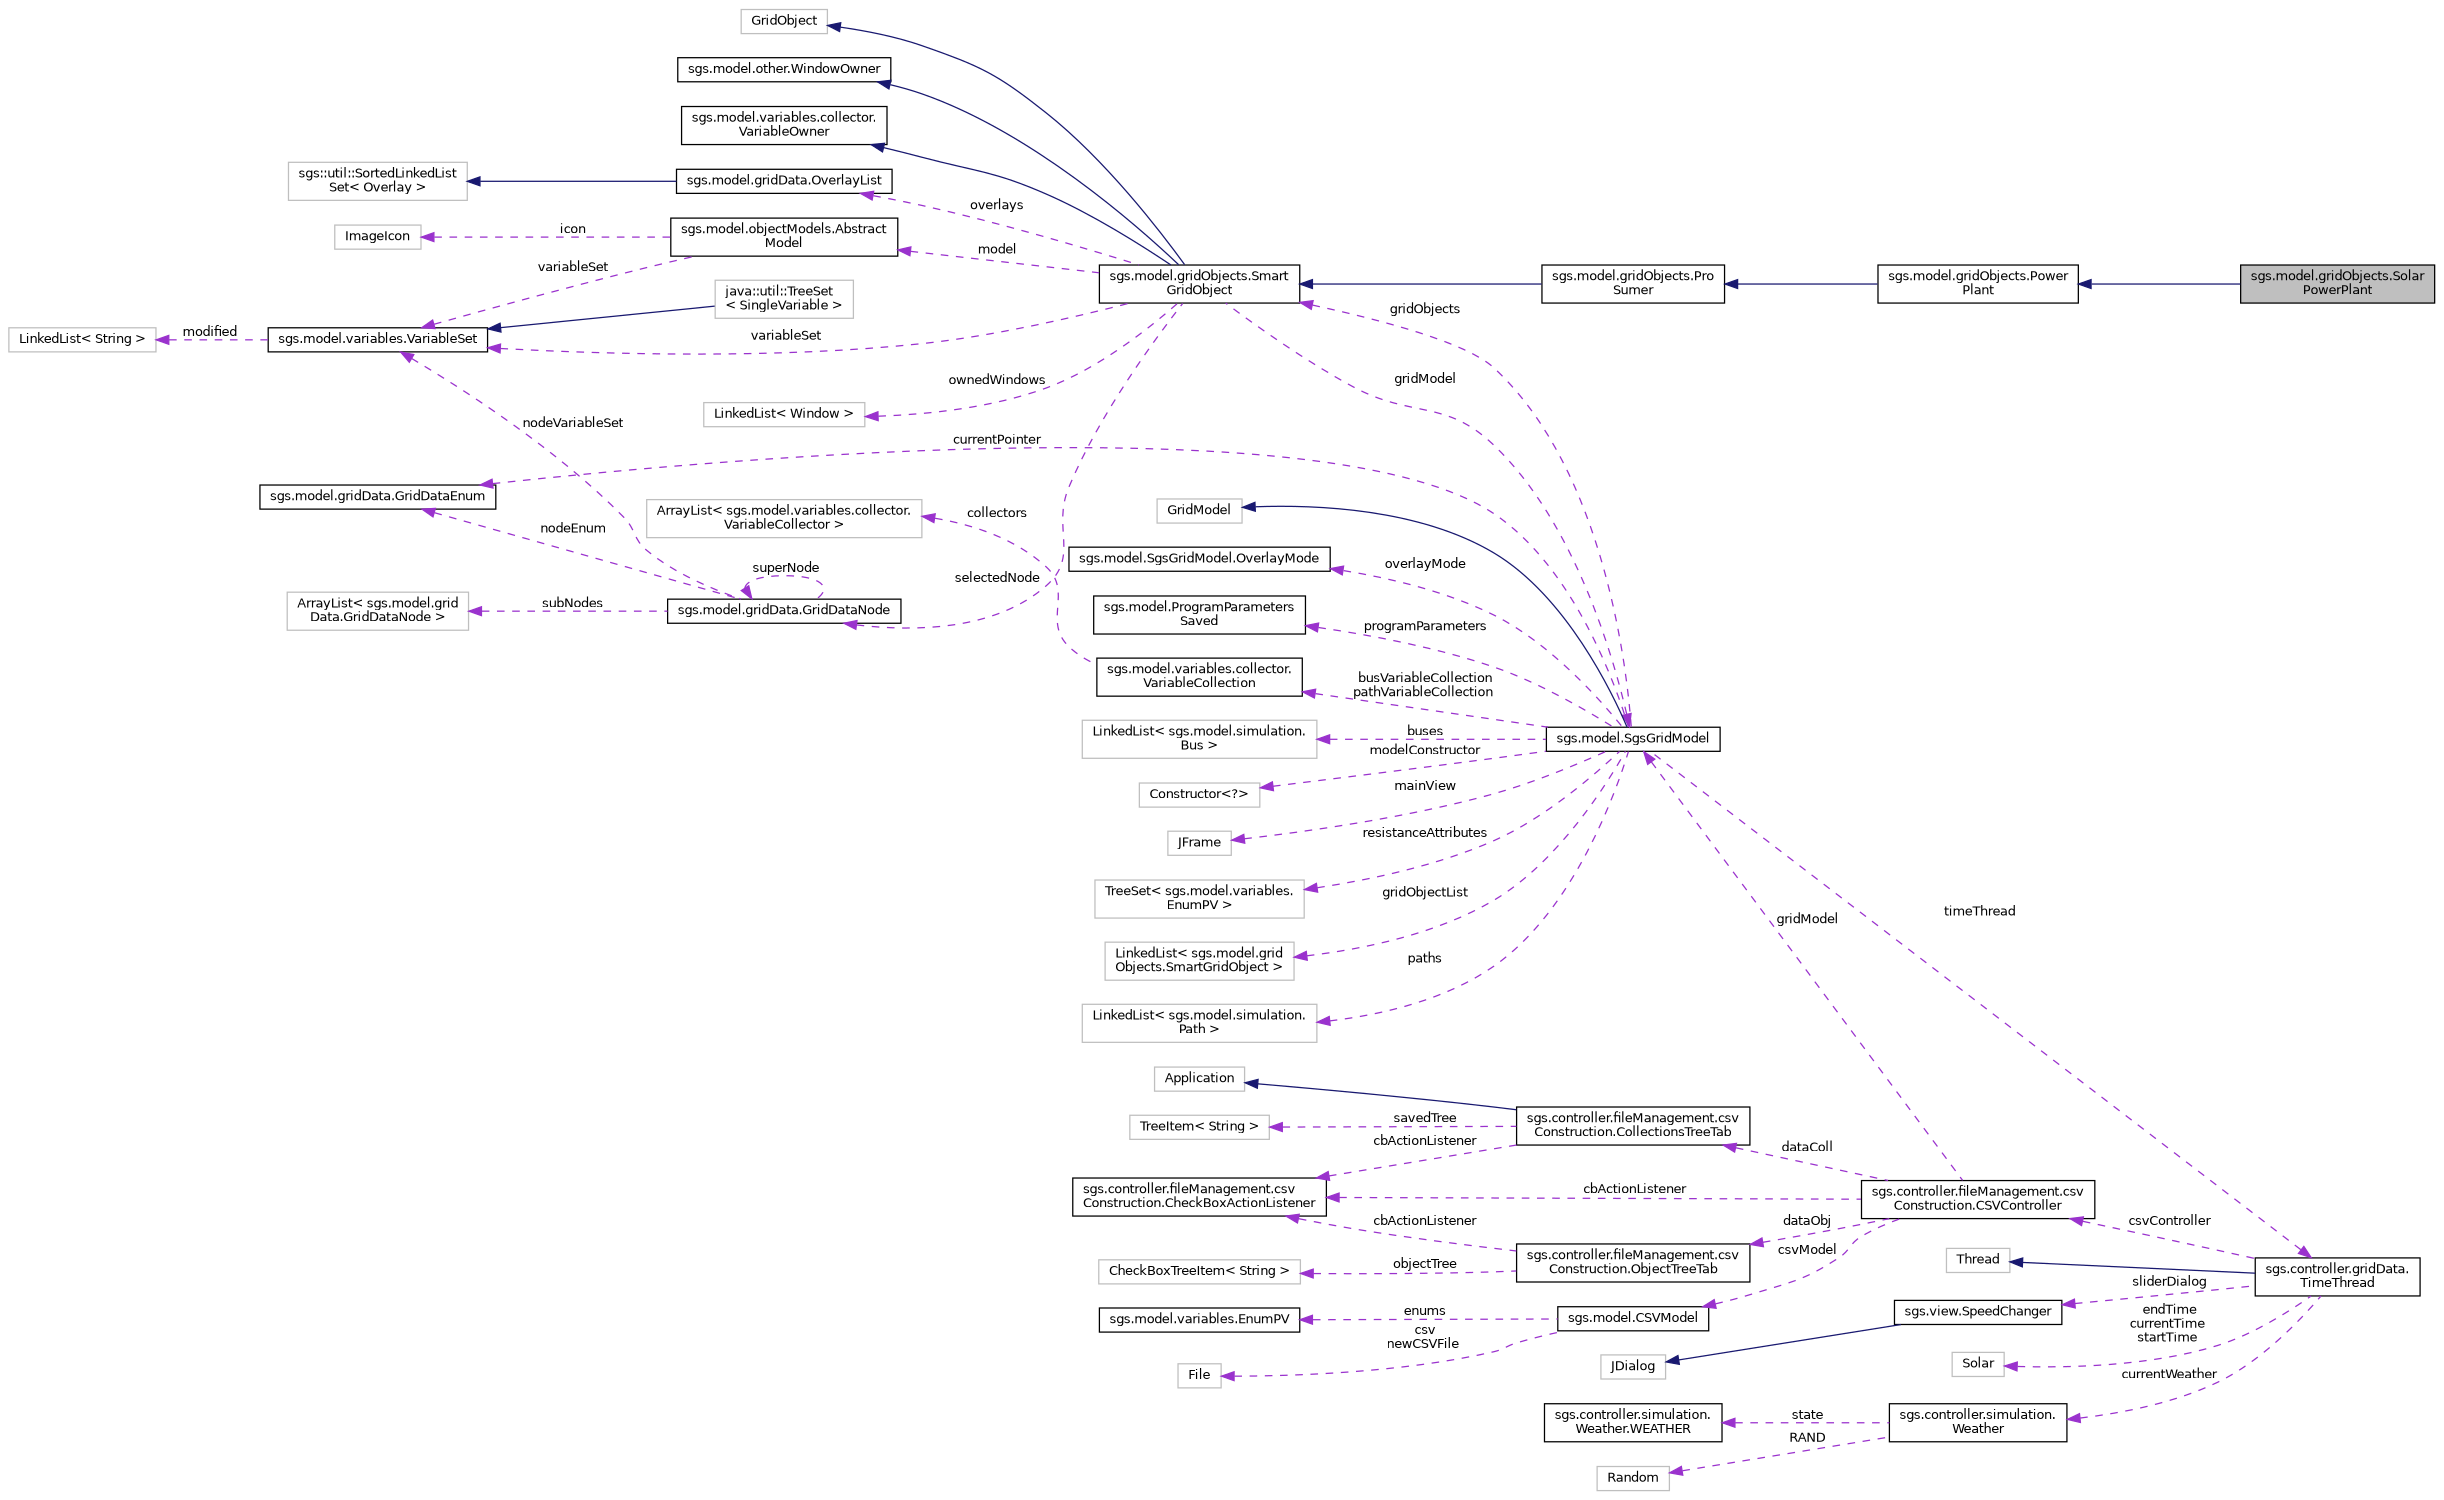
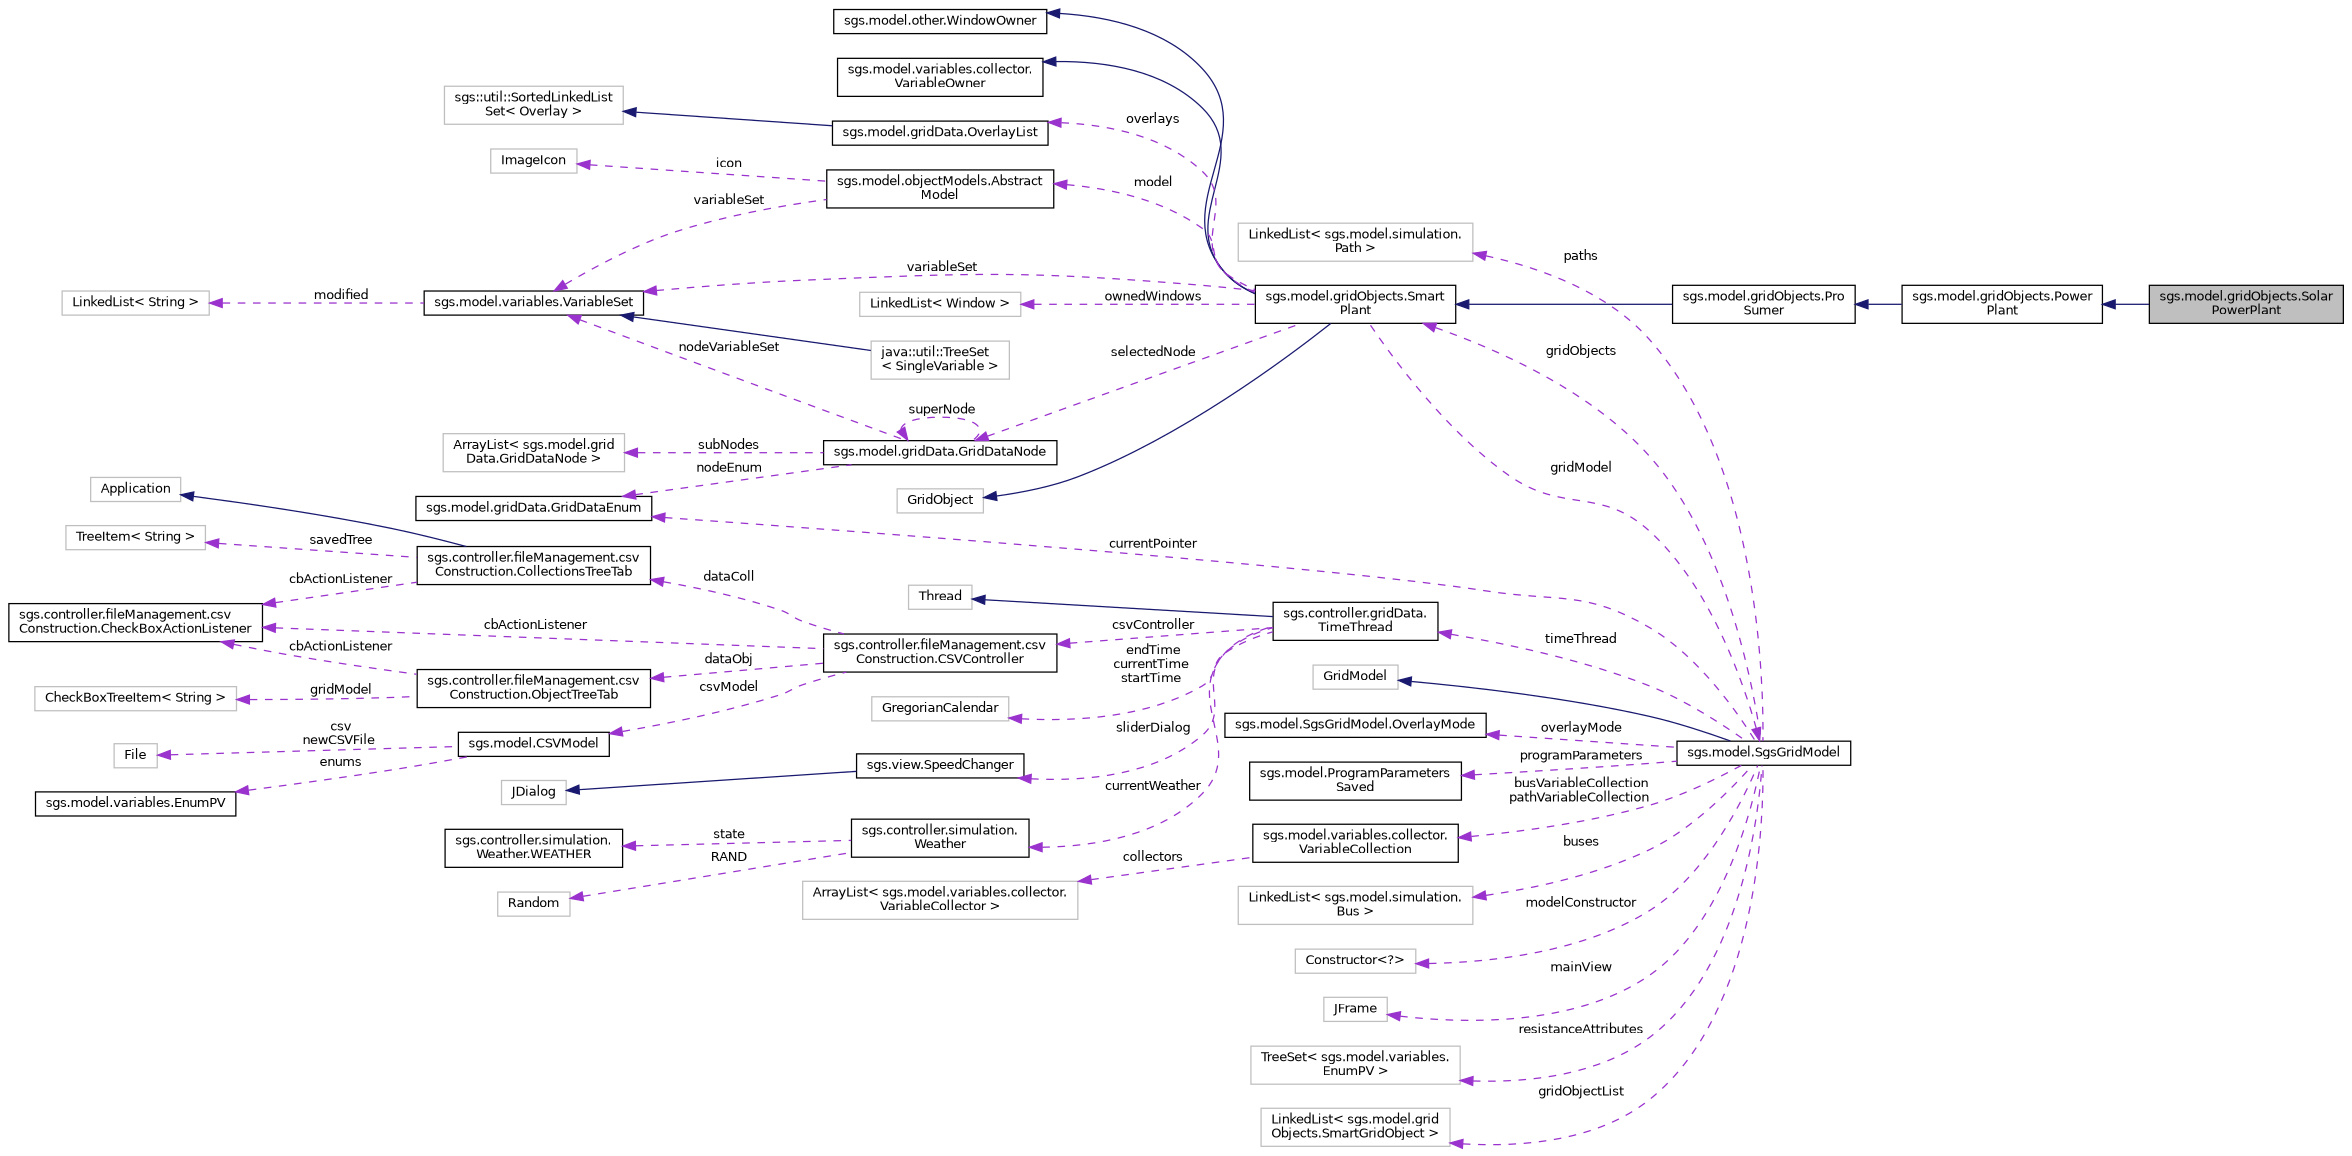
  digraph {
    rankdir=LR
    node [color=black fillcolor=white fontname=Helvetica fontsize=10 shape=record style=filled]
    edge [color=darkorchid3 dir=back fontname=Helvetica fontsize=10 labelfontname=Helvetica labelfontsize=10 style=dashed]
    n1 [fillcolor=grey75 fontcolor=black height=0.2 label="sgs.model.gridObjects.Solar\lPowerPlant" width=0.4]
    n2 [height=0.2 label="sgs.model.gridObjects.Power\lPlant" width=0.4]
    n3 [height=0.2 label="sgs.model.gridObjects.Pro\lSumer" width=0.4]
-   n4 [height=0.2 label="sgs.model.gridObjects.Smart\lGridObject" width=0.4]
+   n4 [height=0.2 label="sgs.model.gridObjects.Smart\lPlant" width=0.4]
    n5 [height=0.2 label="sgs.model.SgsGridModel" width=0.4]
    n6 [height=0.2 label="sgs.controller.fileManagement.csv\lConstruction.CSVController" width=0.4]
    n7 [color=grey75 height=0.2 label=GridObject width=0.4]
    n8 [height=0.2 label="sgs.model.other.WindowOwner" width=0.4]
    n9 [height=0.2 label="sgs.model.variables.collector.\lVariableOwner" width=0.4]
    n10 [height=0.2 label="sgs.model.gridData.OverlayList" width=0.4]
    n11 [color=grey75 height=0.2 label="sgs::util::SortedLinkedList\lSet\< Overlay \>" width=0.4]
    n12 [height=0.2 label="sgs.model.objectModels.Abstract\lModel" width=0.4]
    n13 [color=grey75 height=0.2 label=ImageIcon width=0.4]
    n14 [height=0.2 label="sgs.model.variables.VariableSet" width=0.4]
    n15 [height=0.2 label="sgs.model.gridData.GridDataNode" width=0.4]
    n16 [color=grey75 height=0.2 label="java::util::TreeSet\l\< SingleVariable \>" width=0.4]
    n17 [color=grey75 height=0.2 label="LinkedList\< String \>" width=0.4]
    n18 [height=0.2 label="sgs.model.gridData.GridDataEnum" width=0.4]
    n19 [color=grey75 height=0.2 label="ArrayList\< sgs.model.grid\lData.GridDataNode \>" width=0.4]
    n20 [height=0.2 label="sgs.controller.gridData.\lTimeThread" width=0.4]
    n21 [color=grey75 height=0.2 label=GridModel width=0.4]
    n22 [height=0.2 label="sgs.model.SgsGridModel.OverlayMode" width=0.4]
    n23 [height=0.2 label="sgs.model.ProgramParameters\lSaved" width=0.4]
    n24 [height=0.2 label="sgs.model.variables.collector.\lVariableCollection" width=0.4]
    n25 [color=grey75 height=0.2 label="ArrayList\< sgs.model.variables.collector.\lVariableCollector \>" width=0.4]
    n26 [color=grey75 height=0.2 label="LinkedList\< sgs.model.simulation.\lBus \>" width=0.4]
    n27 [color=grey75 height=0.2 label="Constructor\<?\>" width=0.4]
    n28 [color=grey75 height=0.2 label=JFrame width=0.4]
    n29 [color=grey75 height=0.2 label="TreeSet\< sgs.model.variables.\lEnumPV \>" width=0.4]
    n30 [color=grey75 height=0.2 label=Thread width=0.4]
    n31 [height=0.2 label="sgs.controller.fileManagement.csv\lConstruction.CollectionsTreeTab" width=0.4]
    n32 [color=grey75 height=0.2 label=Application width=0.4]
    n33 [color=grey75 height=0.2 label="TreeItem\< String \>" width=0.4]
    n34 [height=0.2 label="sgs.controller.fileManagement.csv\lConstruction.CheckBoxActionListener" width=0.4]
    n35 [height=0.2 label="sgs.controller.fileManagement.csv\lConstruction.ObjectTreeTab" width=0.4]
    n36 [color=grey75 height=0.2 label="CheckBoxTreeItem\< String \>" width=0.4]
    n37 [height=0.2 label="sgs.model.CSVModel" width=0.4]
    n38 [height=0.2 label="sgs.model.variables.EnumPV" width=0.4]
    n39 [color=grey75 height=0.2 label=File width=0.4]
    n40 [height=0.2 label="sgs.view.SpeedChanger" width=0.4]
    n41 [color=grey75 height=0.2 label=JDialog width=0.4]
-   n42 [color=grey75 height=0.2 label=Solar width=0.4]
+   n42 [color=grey75 height=0.2 label=GregorianCalendar width=0.4]
    n43 [height=0.2 label="sgs.controller.simulation.\lWeather" width=0.4]
    n44 [height=0.2 label="sgs.controller.simulation.\lWeather.WEATHER" width=0.4]
    n45 [color=grey75 height=0.2 label=Random width=0.4]
    n46 [color=grey75 height=0.2 label="LinkedList\< sgs.model.grid\lObjects.SmartGridObject \>" width=0.4]
    n47 [color=grey75 height=0.2 label="LinkedList\< sgs.model.simulation.\lPath \>" width=0.4]
    n48 [color=grey75 height=0.2 label="LinkedList\< Window \>" width=0.4]
    n2 -> n1 [color=midnightblue style=solid]
    n3 -> n2 [color=midnightblue style=solid]
    n4 -> n3 [color=midnightblue style=solid]
    n4 -> n5 [label=" gridObjects"]
    n5 -> n4 [label=" gridModel"]
-   n5 -> n6 [label=" gridModel"]
    n6 -> n20 [label=" csvController"]
    n7 -> n4 [color=midnightblue style=solid]
    n8 -> n4 [color=midnightblue style=solid]
    n9 -> n4 [color=midnightblue style=solid]
    n10 -> n4 [label=" overlays"]
    n11 -> n10 [color=midnightblue style=solid]
    n12 -> n4 [label=" model"]
    n13 -> n12 [label=" icon"]
    n14 -> n4 [label=" variableSet"]
    n14 -> n12 [label=" variableSet"]
    n14 -> n15 [label=" nodeVariableSet"]
    n14 -> n16 [color=midnightblue style=solid]
    n15 -> n4 [label=" selectedNode"]
    n15 -> n15 [label=" superNode"]
    n17 -> n14 [label=" modified"]
    n18 -> n5 [label=" currentPointer"]
    n18 -> n15 [label=" nodeEnum"]
    n19 -> n15 [label=" subNodes"]
    n20 -> n5 [label=" timeThread"]
    n21 -> n5 [color=midnightblue style=solid]
    n22 -> n5 [label=" overlayMode"]
    n23 -> n5 [label=" programParameters"]
    n24 -> n5 [label=" busVariableCollection\npathVariableCollection"]
    n25 -> n24 [label=" collectors"]
    n26 -> n5 [label=" buses"]
    n27 -> n5 [label=" modelConstructor"]
    n28 -> n5 [label=" mainView"]
    n29 -> n5 [label=" resistanceAttributes"]
    n30 -> n20 [color=midnightblue style=solid]
    n31 -> n6 [label=" dataColl"]
    n32 -> n31 [color=midnightblue style=solid]
    n33 -> n31 [label=" savedTree"]
    n34 -> n6 [label=" cbActionListener"]
    n34 -> n31 [label=" cbActionListener"]
    n34 -> n35 [label=" cbActionListener"]
    n35 -> n6 [label=" dataObj"]
-   n36 -> n35 [label=" objectTree"]
+   n36 -> n35 [label=" gridModel"]
    n37 -> n6 [label=" csvModel"]
    n38 -> n37 [label=" enums"]
    n39 -> n37 [label=" csv\nnewCSVFile"]
    n40 -> n20 [label=" sliderDialog"]
    n41 -> n40 [color=midnightblue style=solid]
    n42 -> n20 [label=" endTime\ncurrentTime\nstartTime"]
    n43 -> n20 [label=" currentWeather"]
    n44 -> n43 [label=" state"]
    n45 -> n43 [label=" RAND"]
    n46 -> n5 [label=" gridObjectList"]
    n47 -> n5 [label=" paths"]
    n48 -> n4 [label=" ownedWindows"]
  }
